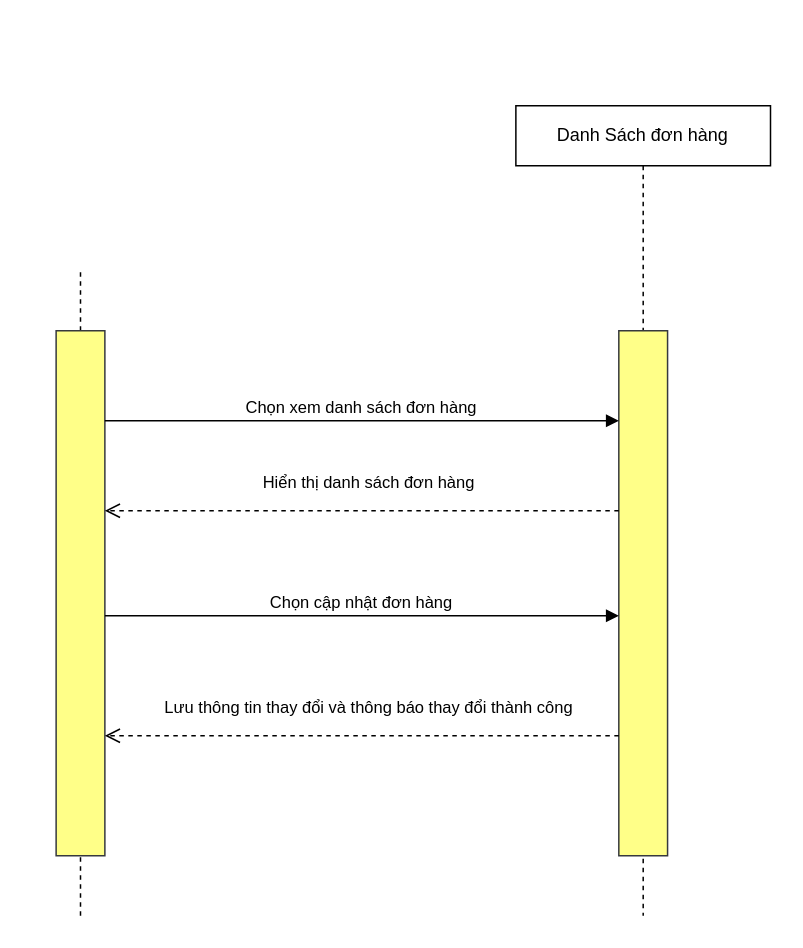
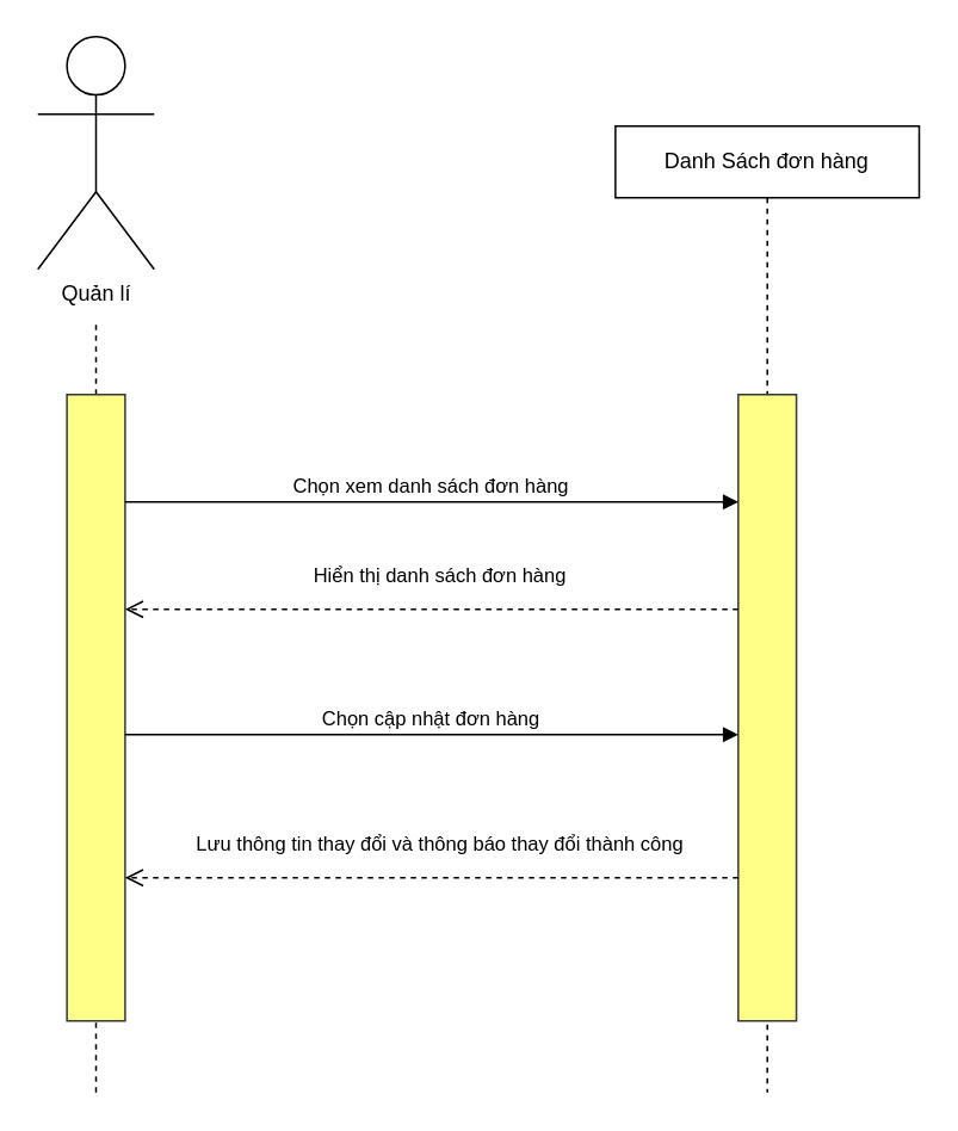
  <mxCell id="0" />
  <mxCell id="1" parent="0" />
  <mxCell id="2" value="" style="endArrow=none;dashed=1;html=1;rounded=0;" edge="1" parent="1"><mxGeometry width="50" height="50" relative="1" as="geometry"><mxPoint x="53" y="610" as="sourcePoint" /><mxPoint x="53" y="180" as="targetPoint" /></mxGeometry></mxCell>
  <mxCell id="3" value="Danh Sách đơn hàng" style="shape=umlLifeline;perimeter=lifelinePerimeter;whiteSpace=wrap;html=1;container=1;dropTarget=0;collapsible=0;recursiveResize=0;outlineConnect=0;portConstraint=eastwest;newEdgeStyle={&quot;curved&quot;:0,&quot;rounded&quot;:0};" parent="1" vertex="1"><mxGeometry x="343.25" y="70" width="169.75" height="540" as="geometry" /></mxCell>
  <mxCell id="4" value="" style="html=1;points=[[0,0,0,0,5],[0,1,0,0,-5],[1,0,0,0,5],[1,1,0,0,-5]];perimeter=orthogonalPerimeter;outlineConnect=0;targetShapes=umlLifeline;portConstraint=eastwest;newEdgeStyle={&quot;curved&quot;:0,&quot;rounded&quot;:0};fillColor=#ffff88;strokeColor=#36393d;" parent="3" vertex="1"><mxGeometry x="68.63" y="150" width="32.5" height="350" as="geometry" /></mxCell>
  <mxCell id="5" value="" style="html=1;points=[[0,0,0,0,5],[0,1,0,0,-5],[1,0,0,0,5],[1,1,0,0,-5]];perimeter=orthogonalPerimeter;outlineConnect=0;targetShapes=umlLifeline;portConstraint=eastwest;newEdgeStyle={&quot;curved&quot;:0,&quot;rounded&quot;:0};fillColor=#ffff88;strokeColor=#36393d;" parent="1" vertex="1"><mxGeometry x="36.75" y="220" width="32.5" height="350" as="geometry" /></mxCell>
  <mxCell id="6" value="Hiển thị danh sách đơn hàng" style="html=1;verticalAlign=bottom;endArrow=open;dashed=1;endSize=8;curved=0;rounded=0;" parent="1" edge="1" source="4"><mxGeometry x="-0.023" y="-10" relative="1" as="geometry"><mxPoint x="272" y="340" as="sourcePoint" /><mxPoint x="69.25" y="340" as="targetPoint" /><mxPoint as="offset" /></mxGeometry></mxCell>
  <mxCell id="7" value="Chọn xem danh sách đơn hàng" style="html=1;verticalAlign=bottom;endArrow=block;curved=0;rounded=0;" parent="1" target="4" edge="1"><mxGeometry width="80" relative="1" as="geometry"><mxPoint x="69.25" y="280" as="sourcePoint" /><mxPoint x="149.25" y="280" as="targetPoint" /><Array as="points"><mxPoint x="119.25" y="280" /></Array></mxGeometry></mxCell>
  <mxCell id="8" value="Chọn cập nhật đơn hàng" style="html=1;verticalAlign=bottom;endArrow=block;curved=0;rounded=0;" edge="1" parent="1"><mxGeometry width="80" relative="1" as="geometry"><mxPoint x="69.25" y="410" as="sourcePoint" /><mxPoint x="411.88" y="410" as="targetPoint" /><Array as="points"><mxPoint x="119.25" y="410" /></Array></mxGeometry></mxCell>
  <mxCell id="9" value="Lưu thông tin thay đổi và thông báo thay đổi thành công" style="html=1;verticalAlign=bottom;endArrow=open;dashed=1;endSize=8;curved=0;rounded=0;" edge="1" parent="1" source="4"><mxGeometry x="-0.023" y="-10" relative="1" as="geometry"><mxPoint x="383" y="490" as="sourcePoint" /><mxPoint x="69.25" y="490" as="targetPoint" /><mxPoint as="offset" /></mxGeometry></mxCell>
+ <mxCell id="10" value="Quản lí" style="shape=umlActor;verticalLabelPosition=bottom;verticalAlign=top;html=1;outlineConnect=0;" vertex="1" parent="1"><mxGeometry x="20.5" y="20" width="65" height="130" as="geometry" /></mxCell>
